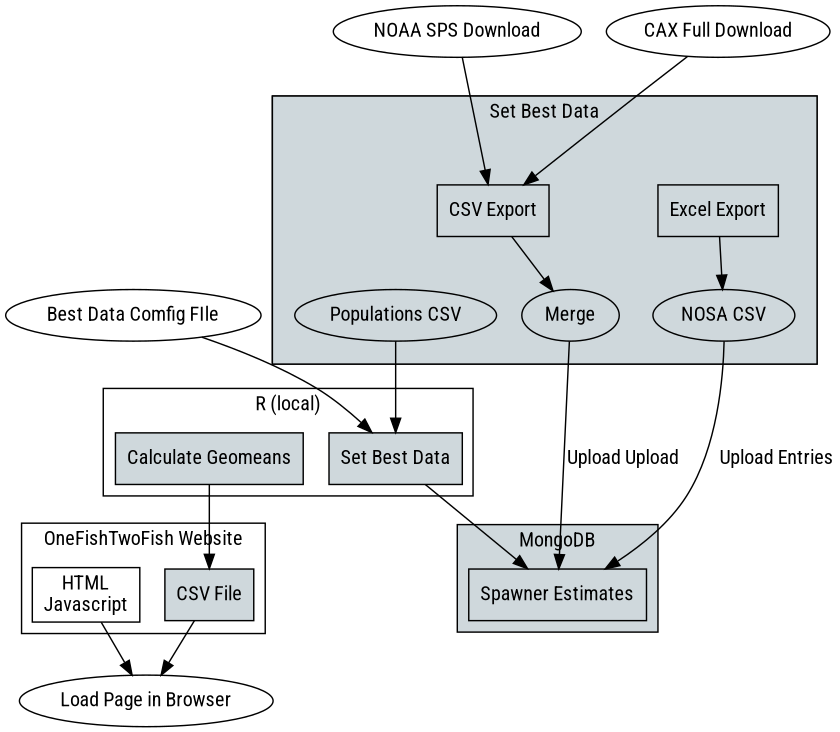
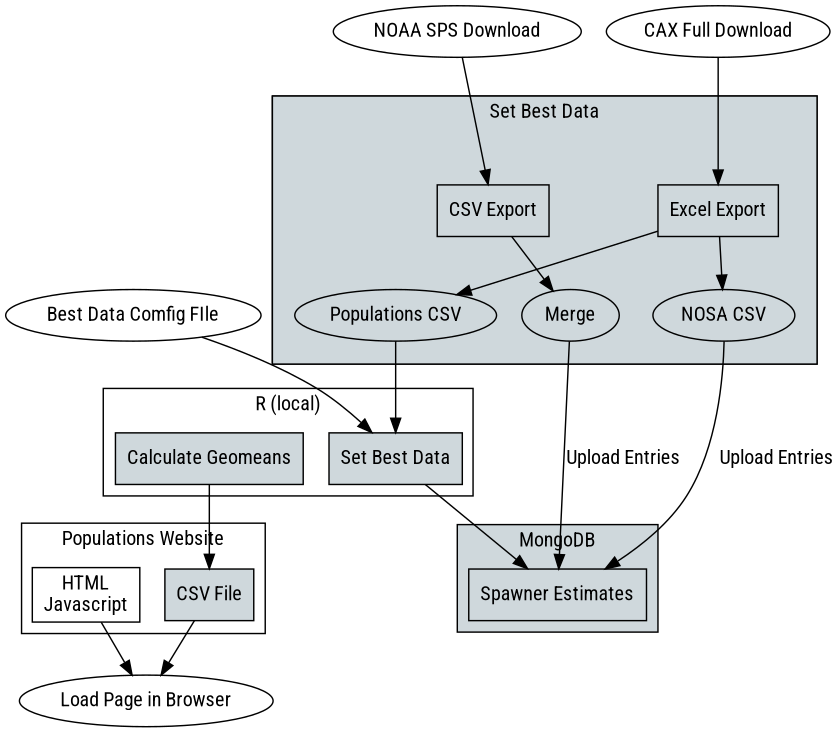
  digraph {
    compound=true
    fontname="Roboto Condensed"
    node [fontname="Roboto Condensed"]
    edge [fontname="Roboto Condensed"]
    n1 [label="Excel Export" shape=polygon]
    n2 [label="NOSA CSV"]
    n3 [label="CSV Export" shape=polygon]
    n4 [label="Populations CSV"]
    n5 [label=Merge]
    n6 [fillcolor="#CFD8DC" fontcolor=black label="Calculate Geomeans" shape=rectangle style=filled]
    n7 [fillcolor="#CFD8DC" fontcolor=black label="Set Best Data" shape=rectangle style=filled]
    n8 [label="HTML\nJavascript" shape=rectangle]
    n9 [fillcolor="#CFD8DC" fontcolor=black label="CSV File" shape=rectangle style=filled]
    n10 [label="Spawner Estimates" shape=polygon]
    n11 [label="Load Page in Browser"]
    n12 [label="NOAA SPS Download"]
    n13 [label="CAX Full Download"]
    n14 [label="Best Data Comfig FIle"]
    subgraph cluster_1 {
      label="R (local)"
      rankdir=LR
      subgraph cluster_2 {
        fillcolor="#CFD8DC"
        fontcolor=black
        label="Preprocess CAX"
        rankdir=LR
        style=filled
        n1
        n2
      }
      subgraph cluster_3 {
        fillcolor="#CFD8DC"
        fontcolor=black
        label="Preprocess SPS"
        rankdir=LR
        style=filled
        n3
        n4
        n5
      }
      subgraph cluster_4 {
        fillcolor="#CFD8DC"
        fontcolor=black
        label="Set Best Data"
        rankdir=LR
        style=filled
      }
    }
    subgraph cluster_5 {
      label="R (local)"
      n6
      n7
    }
    subgraph cluster_6 {
-     label="OneFishTwoFish Website"
+     label="Populations Website"
      n8
      n9
    }
    subgraph cluster_7 {
      fillcolor="#CFD8DC"
      fontcolor=black
      label=MongoDB
      style=filled
      n10
    }
    subgraph cluster_8 {
    }
    n1 -> n2
+   n1 -> n4
    n2 -> n10 [label="Upload Entries"]
    n3 -> n4 [style=invis]
    n3 -> n5
    n4 -> n7
-   n5 -> n10 [label="Upload Upload"]
+   n5 -> n10 [label="Upload Entries"]
    n6 -> n9
    n7 -> n10
    n8 -> n11
    n9 -> n11
    n12 -> n3
-   n13 -> n3
+   n13 -> n1
    n14 -> n7
  }
